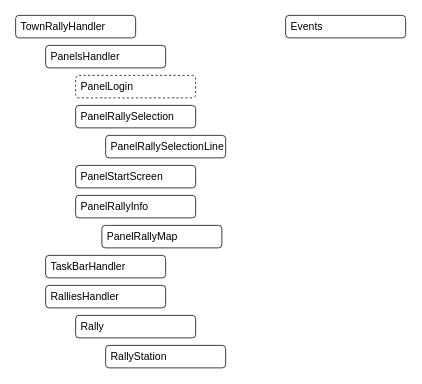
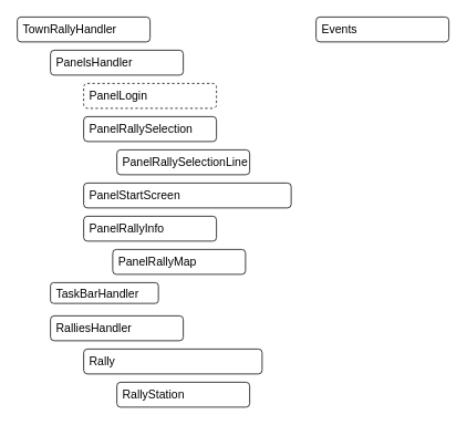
  <mxCell id="0" />
  <mxCell id="1" parent="0" />
  <mxCell id="2" value="Events" style="rounded=1;whiteSpace=wrap;html=1;align=left;spacingLeft=5;fontSize=14;" vertex="1" parent="1"><mxGeometry x="380" y="20" width="160" height="30" as="geometry" /></mxCell>
  <mxCell id="3" value="TownRallyHandler" style="rounded=1;whiteSpace=wrap;html=1;align=left;spacingLeft=5;fontSize=14;" vertex="1" parent="1"><mxGeometry x="20" y="20" width="160" height="30" as="geometry" /></mxCell>
  <mxCell id="4" value="PanelsHandler" style="rounded=1;whiteSpace=wrap;html=1;align=left;spacingLeft=5;fontSize=14;" vertex="1" parent="1"><mxGeometry x="60" y="60" width="160" height="30" as="geometry" /></mxCell>
- <mxCell id="5" value="TaskBarHandler" style="rounded=1;whiteSpace=wrap;html=1;align=left;spacingLeft=5;fontSize=14;" vertex="1" parent="1"><mxGeometry x="60" y="340" width="160" height="30" as="geometry" /></mxCell>
+ <mxCell id="5" value="TaskBarHandler" style="rounded=1;whiteSpace=wrap;html=1;align=left;spacingLeft=5;fontSize=14;" vertex="1" parent="1"><mxGeometry x="60" y="340" width="130" height="25" as="geometry" /></mxCell>
  <mxCell id="6" value="RalliesHandler" style="rounded=1;whiteSpace=wrap;html=1;align=left;spacingLeft=5;fontSize=14;" vertex="1" parent="1"><mxGeometry x="60" y="380" width="160" height="30" as="geometry" /></mxCell>
  <mxCell id="7" value="PanelLogin" style="rounded=1;whiteSpace=wrap;html=1;align=left;spacingLeft=5;fontSize=14;dashed=1;" vertex="1" parent="1"><mxGeometry x="100" y="100" width="160" height="30" as="geometry" /></mxCell>
  <mxCell id="8" value="PanelRallySelection" style="rounded=1;whiteSpace=wrap;html=1;align=left;spacingLeft=5;fontSize=14;" vertex="1" parent="1"><mxGeometry x="100" y="140" width="160" height="30" as="geometry" /></mxCell>
- <mxCell id="9" value="PanelStartScreen" style="rounded=1;whiteSpace=wrap;html=1;align=left;spacingLeft=5;fontSize=14;" vertex="1" parent="1"><mxGeometry x="100" y="220" width="160" height="30" as="geometry" /></mxCell>
- <mxCell id="10" value="Rally" style="rounded=1;whiteSpace=wrap;html=1;align=left;spacingLeft=5;fontSize=14;" vertex="1" parent="1"><mxGeometry x="100" y="420" width="160" height="30" as="geometry" /></mxCell>
+ <mxCell id="9" value="PanelStartScreen" style="rounded=1;whiteSpace=wrap;html=1;align=left;spacingLeft=5;fontSize=14;" vertex="1" parent="1"><mxGeometry x="100" y="220" width="250" height="30" as="geometry" /></mxCell>
+ <mxCell id="10" value="Rally" style="rounded=1;whiteSpace=wrap;html=1;align=left;spacingLeft=5;fontSize=14;" vertex="1" parent="1"><mxGeometry x="100" y="420" width="215" height="30" as="geometry" /></mxCell>
  <mxCell id="11" value="RallyStation" style="rounded=1;whiteSpace=wrap;html=1;align=left;spacingLeft=5;fontSize=14;" vertex="1" parent="1"><mxGeometry x="140" y="460" width="160" height="30" as="geometry" /></mxCell>
  <mxCell id="12" value="PanelRallySelectionLine" style="rounded=1;whiteSpace=wrap;html=1;align=left;spacingLeft=5;fontSize=14;" vertex="1" parent="1"><mxGeometry x="140" y="180" width="160" height="30" as="geometry" /></mxCell>
  <mxCell id="13" value="PanelRallyInfo&lt;span style=&quot;color: rgba(0, 0, 0, 0); font-family: monospace; font-size: 0px;&quot;&gt;%3CmxGraphModel%3E%3Croot%3E%3CmxCell%20id%3D%220%22%2F%3E%3CmxCell%20id%3D%221%22%20parent%3D%220%22%2F%3E%3CmxCell%20id%3D%222%22%20value%3D%22PanelStartScreen%22%20style%3D%22rounded%3D1%3BwhiteSpace%3Dwrap%3Bhtml%3D1%3Balign%3Dleft%3BspacingLeft%3D5%3BfontSize%3D14%3B%22%20vertex%3D%221%22%20parent%3D%221%22%3E%3CmxGeometry%20x%3D%22120%22%20y%3D%22240%22%20width%3D%22160%22%20height%3D%2230%22%20as%3D%22geometry%22%2F%3E%3C%2FmxCell%3E%3C%2Froot%3E%3C%2FmxGraphModel%3E&lt;/span&gt;" style="rounded=1;whiteSpace=wrap;html=1;align=left;spacingLeft=5;fontSize=14;" vertex="1" parent="1"><mxGeometry x="100" y="260" width="160" height="30" as="geometry" /></mxCell>
  <mxCell id="14" value="PanelRallyMap" style="rounded=1;whiteSpace=wrap;html=1;align=left;spacingLeft=5;fontSize=14;" vertex="1" parent="1"><mxGeometry x="135" y="300" width="160" height="30" as="geometry" /></mxCell>
